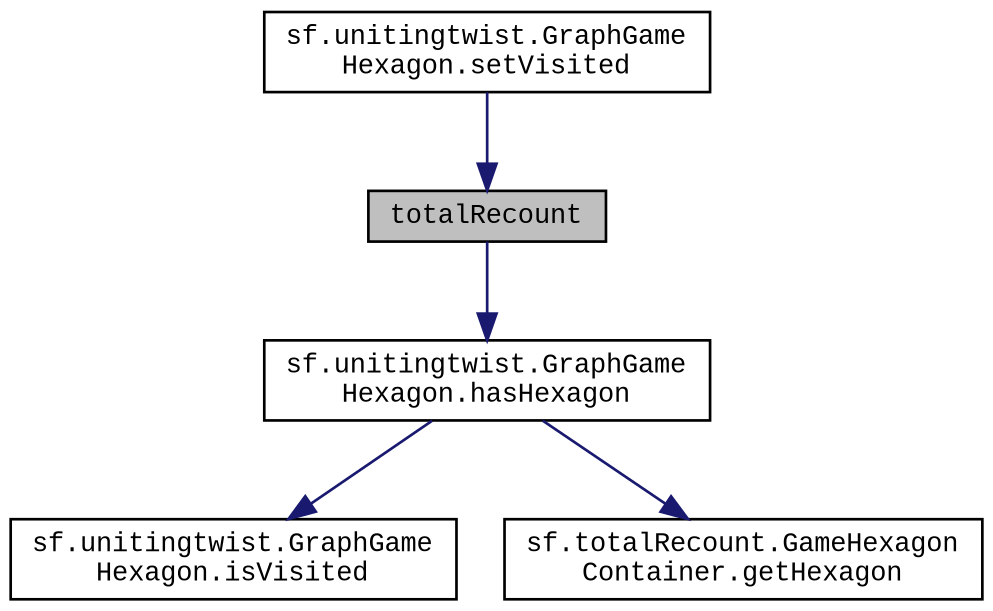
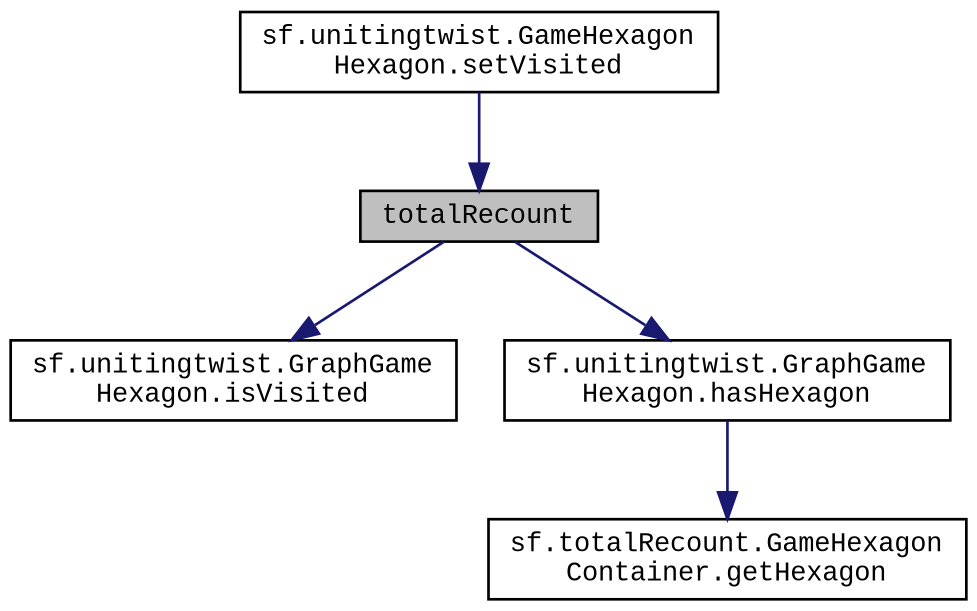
  digraph {
    fontname="Liberation Mono"
    rankdir=TB
    node [color=black fillcolor=white fontname="Liberation Mono" fontsize=10 shape=record style=filled]
    edge [color=midnightblue fontname="Liberation Mono" fontsize=10 labelfontname=Helvetica labelfontsize=10 style=solid]
    n1 [fillcolor=grey75 fontcolor=black height=0.2 label=totalRecount width=0.4]
    n2 [height=0.2 label="sf.unitingtwist.GraphGame\lHexagon.isVisited" width=0.4]
    n3 [height=0.2 label="sf.unitingtwist.GraphGame\lHexagon.hasHexagon" width=0.4]
-   n4 [height=0.2 label="sf.unitingtwist.GraphGame\lHexagon.setVisited" width=0.4]
+   n4 [height=0.2 label="sf.unitingtwist.GameHexagon\lHexagon.setVisited" width=0.4]
    n5 [height=0.2 label="sf.totalRecount.GameHexagon\lContainer.getHexagon" width=0.4]
-   n3 -> n2
+   n1 -> n2
    n1 -> n3
    n3 -> n5
    n4 -> n1
  }
